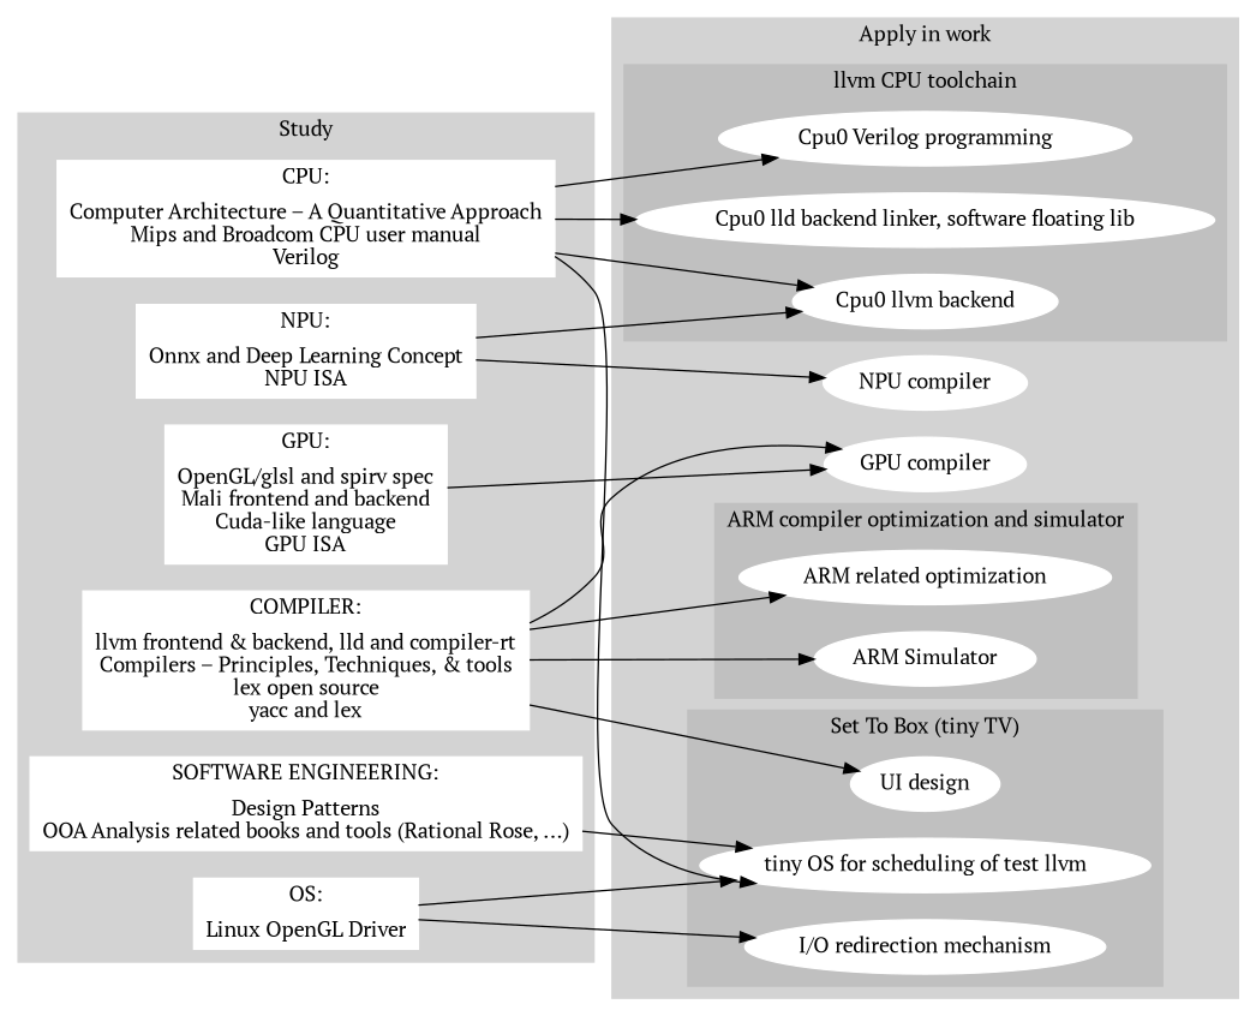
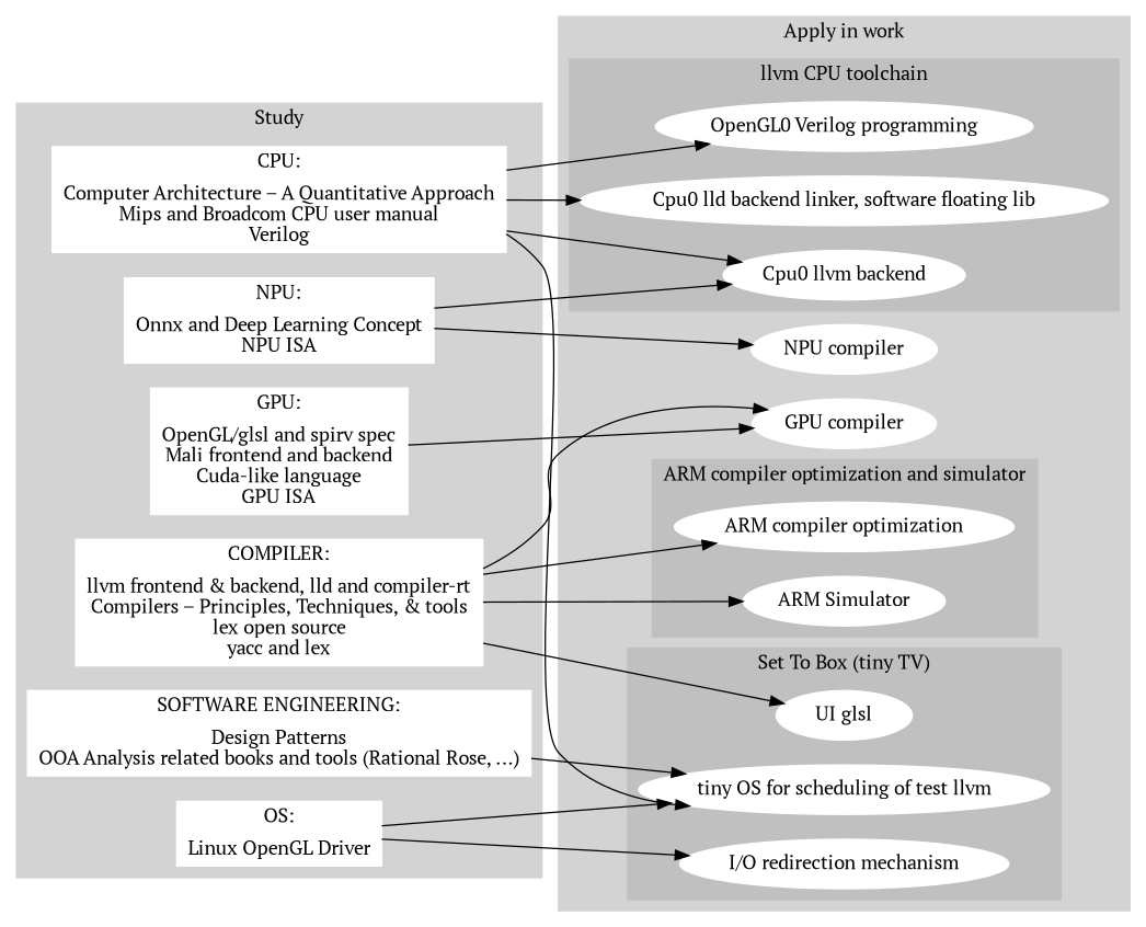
  digraph {
    fontname="PT Serif"
    rankdir=LR
    node [color=white fontname="PT Serif" style=filled]
    edge [fontname="PT Serif"]
    n1 [label="CPU:|Computer Architecture – A Quantitative Approach\nMips and Broadcom CPU user manual\nVerilog" shape=record]
    n2 [label="GPU:|OpenGL/glsl and spirv spec\nMali frontend and backend\nCuda-like language\nGPU ISA" shape=record]
    n3 [label="NPU:|Onnx and Deep Learning Concept\nNPU ISA" shape=record]
    n4 [label="COMPILER:|llvm frontend & backend, lld and compiler-rt\nCompilers – Principles, Techniques, & tools\nlex open source\nyacc and lex" shape=record]
    n5 [label="OS:|Linux OpenGL Driver" shape=record]
    n6 [label="SOFTWARE ENGINEERING:|Design Patterns\nOOA Analysis related books and tools (Rational Rose, ...)" shape=record]
    n7 [label="Cpu0 llvm backend"]
    n8 [label="Cpu0 lld backend linker, software floating lib"]
-   n9 [label="Cpu0 Verilog programming"]
-   n10 [label="ARM related optimization"]
+   n9 [label="OpenGL0 Verilog programming"]
+   n10 [label="ARM compiler optimization"]
    n11 [label="ARM Simulator"]
    n12 [label="tiny OS for scheduling of test llvm"]
-   n13 [label="UI design"]
+   n13 [label="UI glsl"]
    n14 [label="I/O redirection mechanism"]
    n15 [label="GPU compiler"]
    n16 [label="NPU compiler"]
    subgraph cluster_1 {
      color=lightgrey
      label=Study
      style=filled
      n1
      n2
      n3
      n4
      n5
      n6
    }
    subgraph cluster_2 {
      color=lightgrey
      label="Apply in work"
      style=filled
      n15
      n16
      subgraph cluster_3 {
        color=gray
        label="llvm CPU toolchain"
        style=filled
        n7
        n8
        n9
      }
      subgraph cluster_4 {
        color=gray
        label="ARM compiler optimization and simulator"
        style=filled
        n10
        n11
      }
      subgraph cluster_5 {
        color=gray
        label="Set To Box (tiny TV)"
        style=filled
        n12
        n13
        n14
      }
    }
    n1 -> n7
    n1 -> n8
    n1 -> n9
    n1 -> n12
    n2 -> n15
    n3 -> n7
    n3 -> n16
    n4 -> n10
    n4 -> n11
    n4 -> n13
    n4 -> n15
    n5 -> n12
    n5 -> n14
    n6 -> n12
  }
